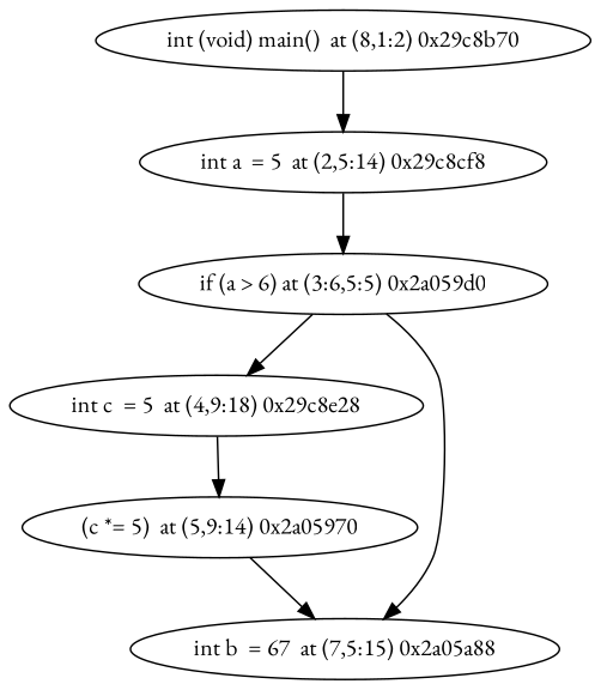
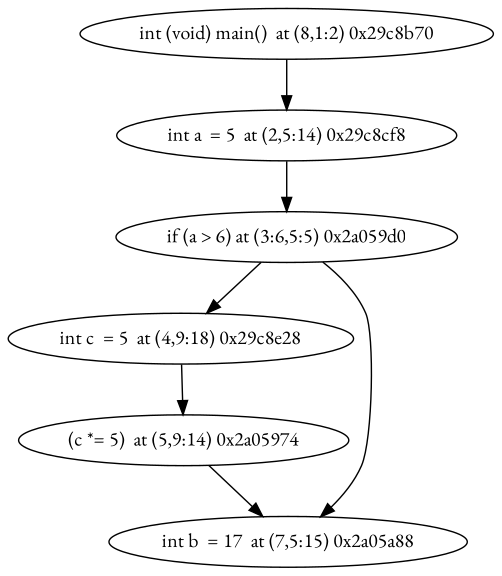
  digraph {
    fontname="EB Garamond"
    node [fontname="EB Garamond"]
    edge [fontname="EB Garamond"]
    n1 [label="int (void) main()  at (8,1:2) 0x29c8b70"]
    "int a  = 5  at (2,5:14) 0x29c8cf8"
    "if (a > 6) at (3:6,5:5) 0x2a059d0"
    "int c  = 5  at (4,9:18) 0x29c8e28"
-   "int b  = 17  at (7,5:15) 0x2a05a88" [label="int b  = 67  at (7,5:15) 0x2a05a88"]
-   "(c *= 5)  at (5,9:14) 0x2a05970"
+   "int b  = 17  at (7,5:15) 0x2a05a88"
+   "(c *= 5)  at (5,9:14) 0x2a05970" [label="(c *= 5)  at (5,9:14) 0x2a05974"]
    n1 -> "int a  = 5  at (2,5:14) 0x29c8cf8"
    "int a  = 5  at (2,5:14) 0x29c8cf8" -> "if (a > 6) at (3:6,5:5) 0x2a059d0"
    "if (a > 6) at (3:6,5:5) 0x2a059d0" -> "int c  = 5  at (4,9:18) 0x29c8e28"
    "if (a > 6) at (3:6,5:5) 0x2a059d0" -> "int b  = 17  at (7,5:15) 0x2a05a88"
    "int c  = 5  at (4,9:18) 0x29c8e28" -> "(c *= 5)  at (5,9:14) 0x2a05970"
    "(c *= 5)  at (5,9:14) 0x2a05970" -> "int b  = 17  at (7,5:15) 0x2a05a88"
  }
